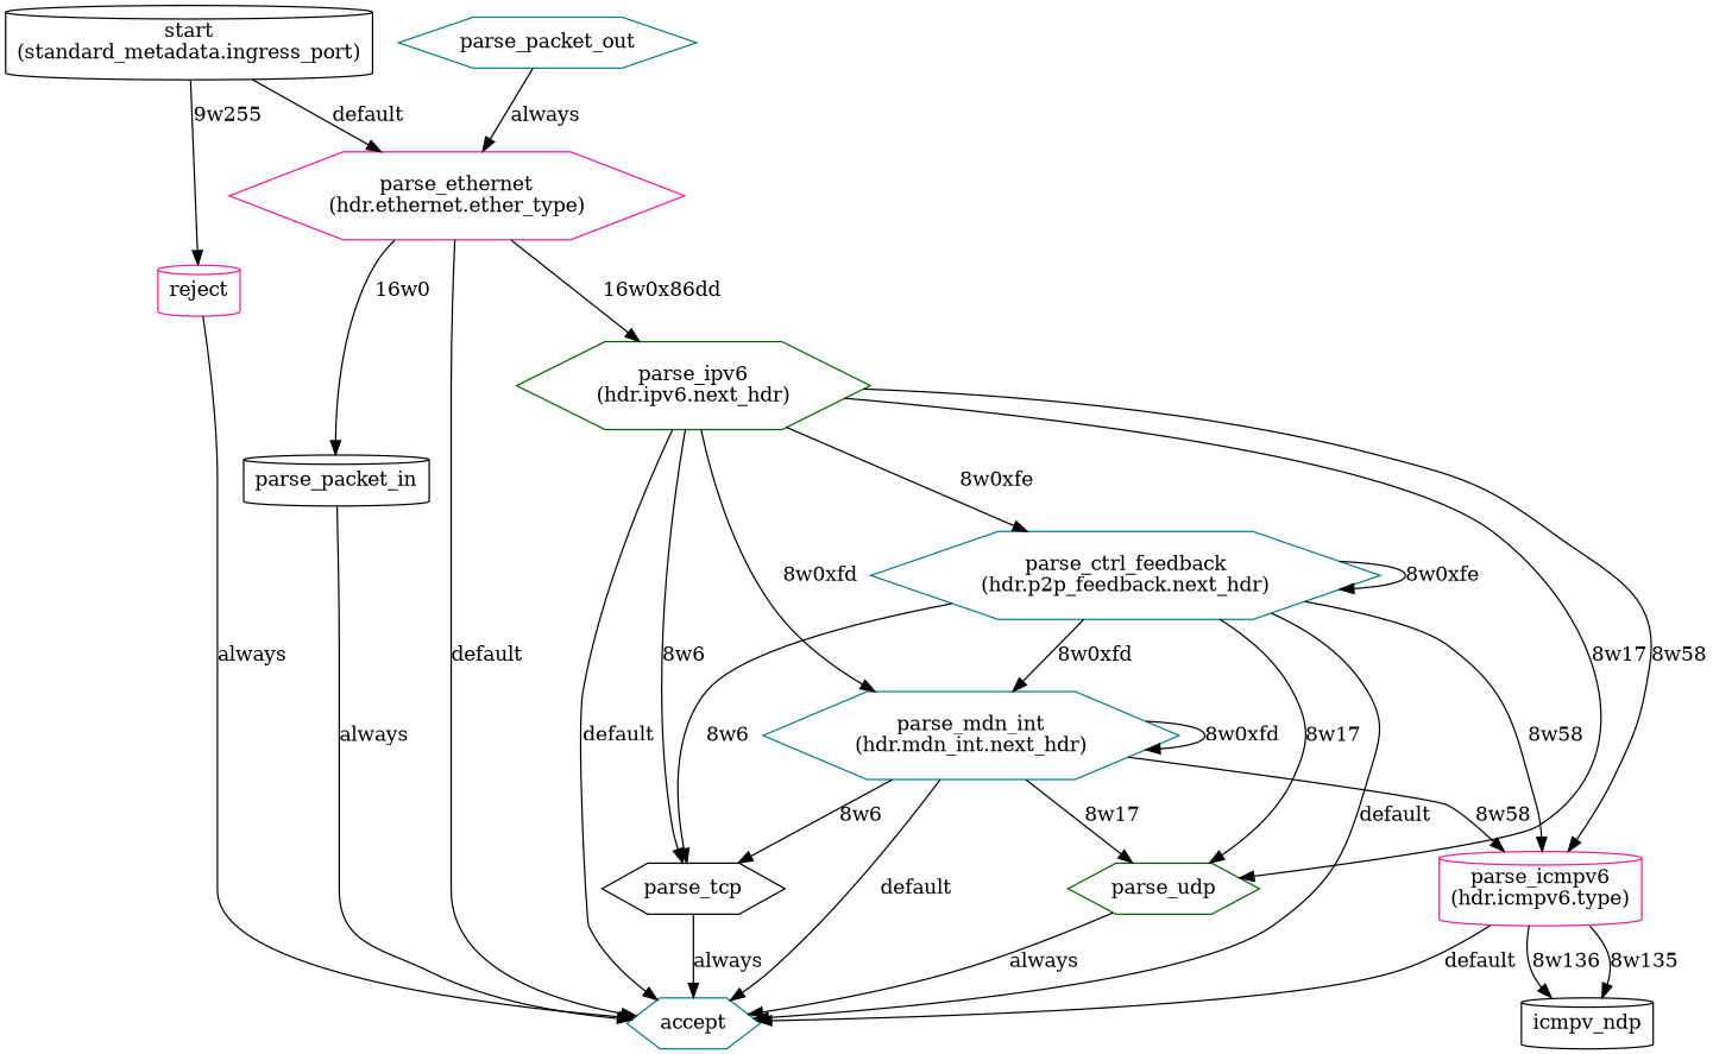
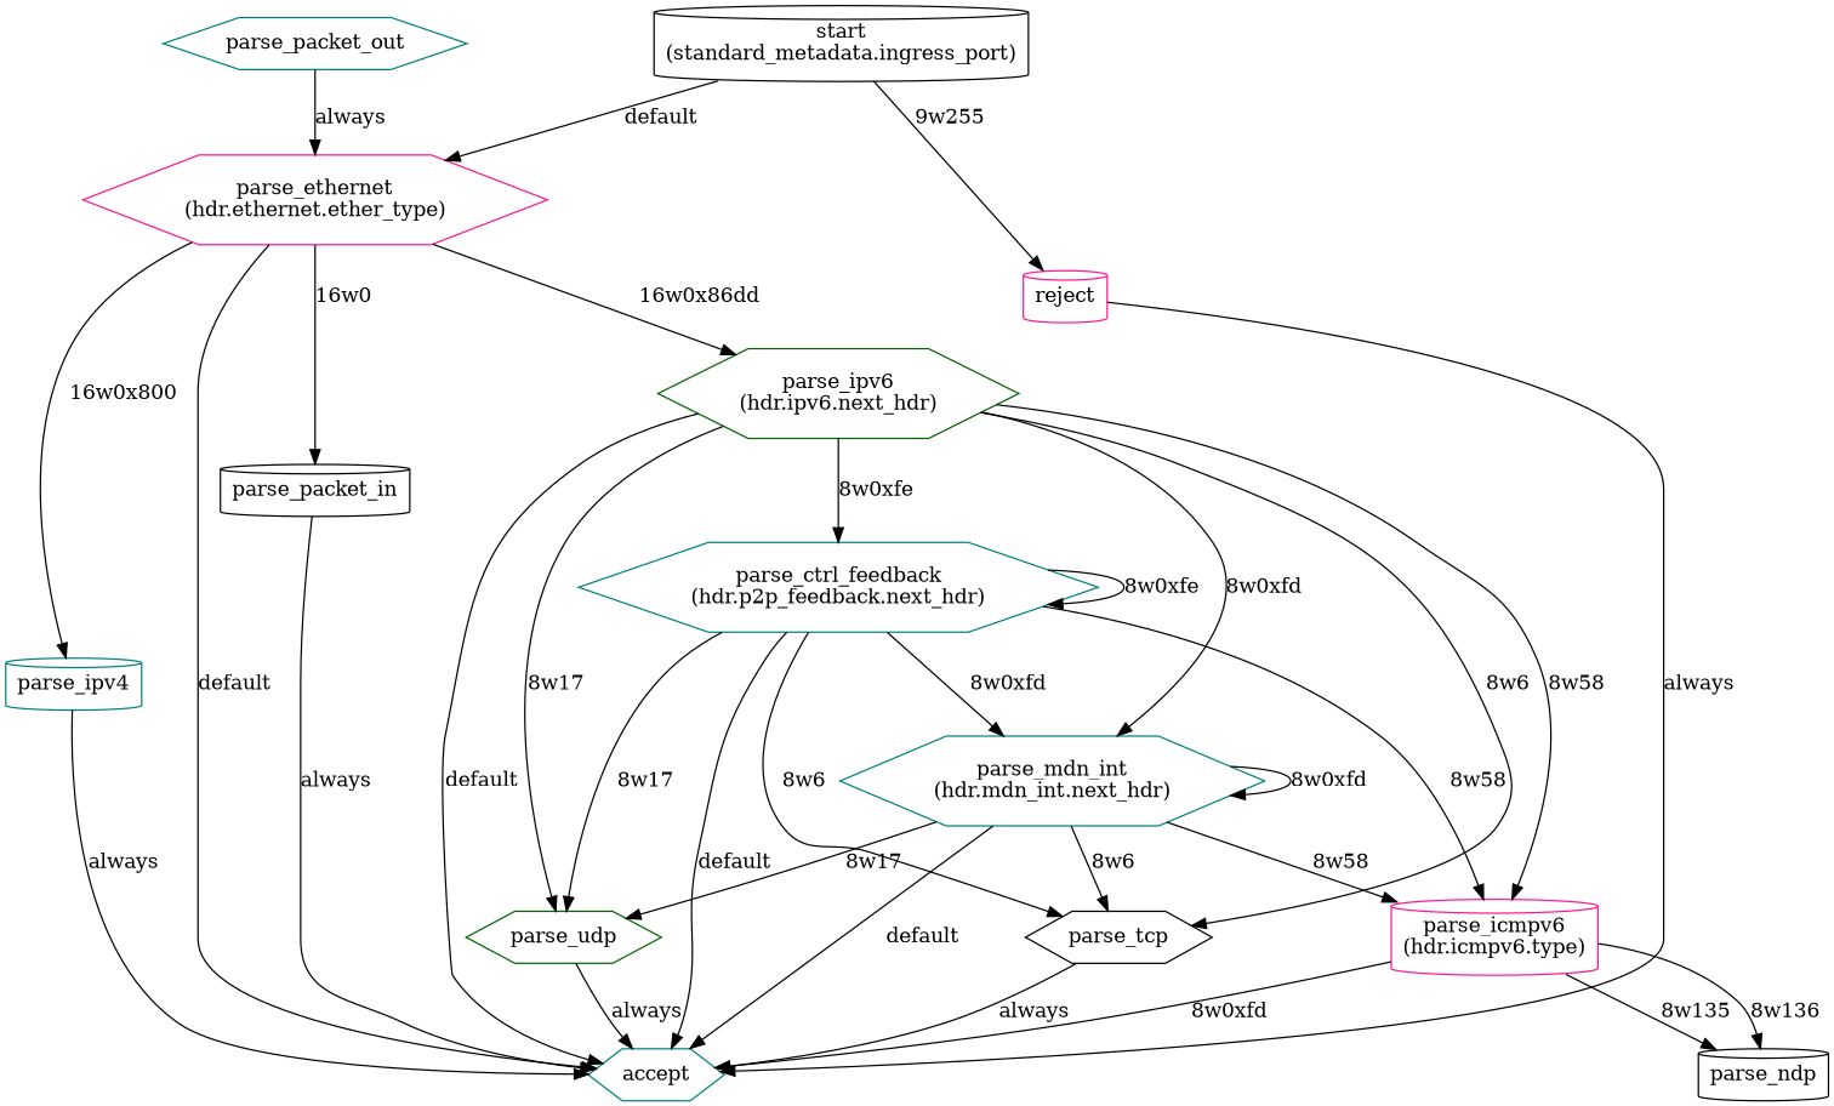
  digraph {
    node [color=teal shape=hexagon]
    n1 [color=black label="start\n(standard_metadata.ingress_port)" shape=cylinder]
    n2 [color=deeppink label="parse_ethernet\n(hdr.ethernet.ether_type)"]
    n3 [color=deeppink label=reject shape=cylinder]
    n4 [label=parse_packet_out]
    n5 [color=black label=parse_packet_in shape=cylinder]
+   n6 [label=parse_ipv4 shape=cylinder]
    n7 [color=darkgreen label="parse_ipv6\n(hdr.ipv6.next_hdr)"]
    n8 [label=accept]
    n9 [label="parse_ctrl_feedback\n(hdr.p2p_feedback.next_hdr)"]
    n10 [color=black label=parse_tcp]
    n11 [color=darkgreen label=parse_udp]
    n12 [color=deeppink label="parse_icmpv6\n(hdr.icmpv6.type)" shape=cylinder]
    n13 [label="parse_mdn_int\n(hdr.mdn_int.next_hdr)"]
-   n14 [color=black label=icmpv_ndp shape=cylinder]
+   n14 [color=black label=parse_ndp shape=cylinder]
    n1 -> n2 [label=default]
    n1 -> n3 [label="9w255"]
    n2 -> n5 [label="16w0"]
+   n2 -> n6 [label="16w0x800"]
    n2 -> n7 [label="16w0x86dd"]
    n2 -> n8 [label=default]
    n3 -> n8 [label=always]
    n4 -> n2 [label=always]
    n5 -> n8 [label=always]
+   n6 -> n8 [label=always]
    n7 -> n8 [label=default]
    n7 -> n9 [label="8w0xfe"]
    n7 -> n10 [label="8w6"]
    n7 -> n11 [label="8w17"]
    n7 -> n12 [label="8w58"]
    n7 -> n13 [label="8w0xfd"]
    n9 -> n8 [label=default]
    n9 -> n9 [label="8w0xfe"]
    n9 -> n10 [label="8w6"]
    n9 -> n11 [label="8w17"]
    n9 -> n12 [label="8w58"]
    n9 -> n13 [label="8w0xfd"]
    n10 -> n8 [label=always]
    n11 -> n8 [label=always]
-   n12 -> n8 [label=default]
+   n12 -> n8 [label="8w0xfd"]
    n12 -> n14 [label="8w135"]
    n12 -> n14 [label="8w136"]
    n13 -> n8 [label=default]
    n13 -> n10 [label="8w6"]
    n13 -> n11 [label="8w17"]
    n13 -> n12 [label="8w58"]
    n13 -> n13 [label="8w0xfd"]
  }
